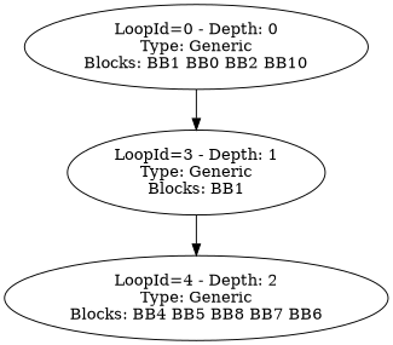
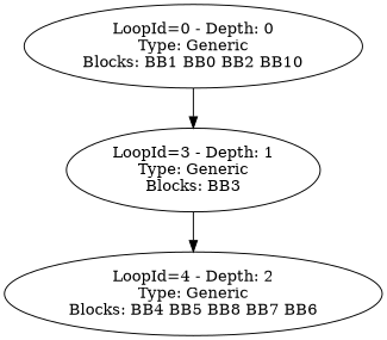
  digraph {
    n1 [label="LoopId=0 - Depth: 0\nType: Generic\nBlocks: BB1 BB0 BB2 BB10\n"]
-   n2 [label="LoopId=3 - Depth: 1\nType: Generic\nBlocks: BB1\n"]
+   n2 [label="LoopId=3 - Depth: 1\nType: Generic\nBlocks: BB3\n"]
    n3 [label="LoopId=4 - Depth: 2\nType: Generic\nBlocks: BB4 BB5 BB8 BB7 BB6\n"]
    n1 -> n2
    n2 -> n3
  }
